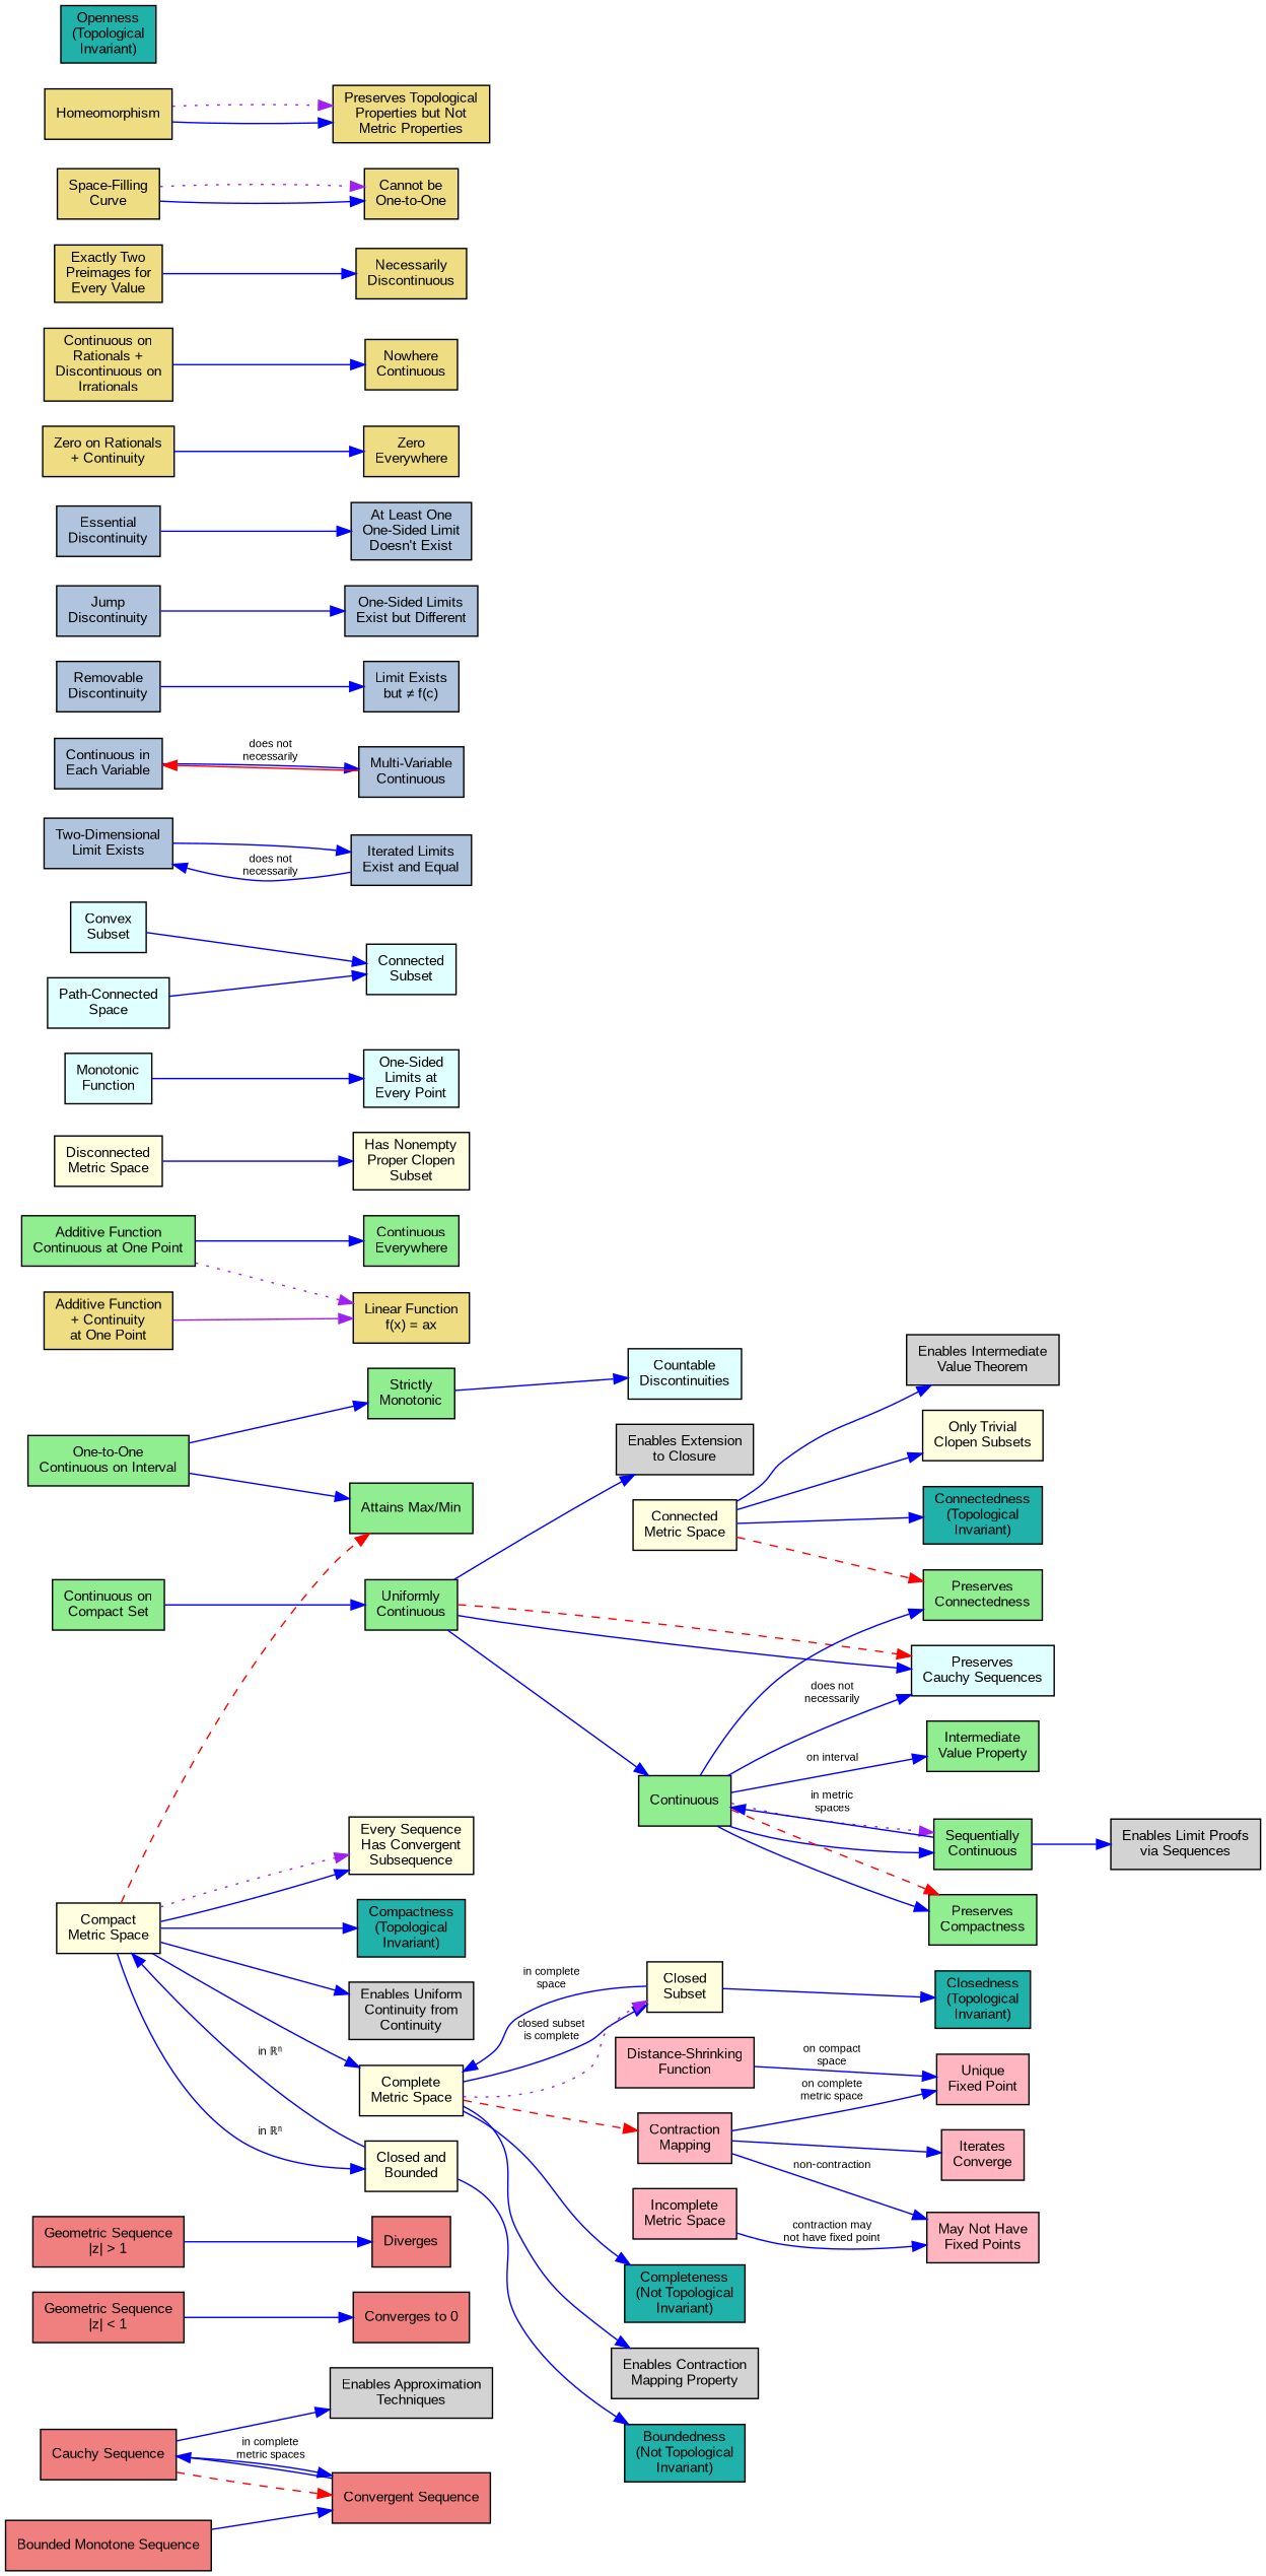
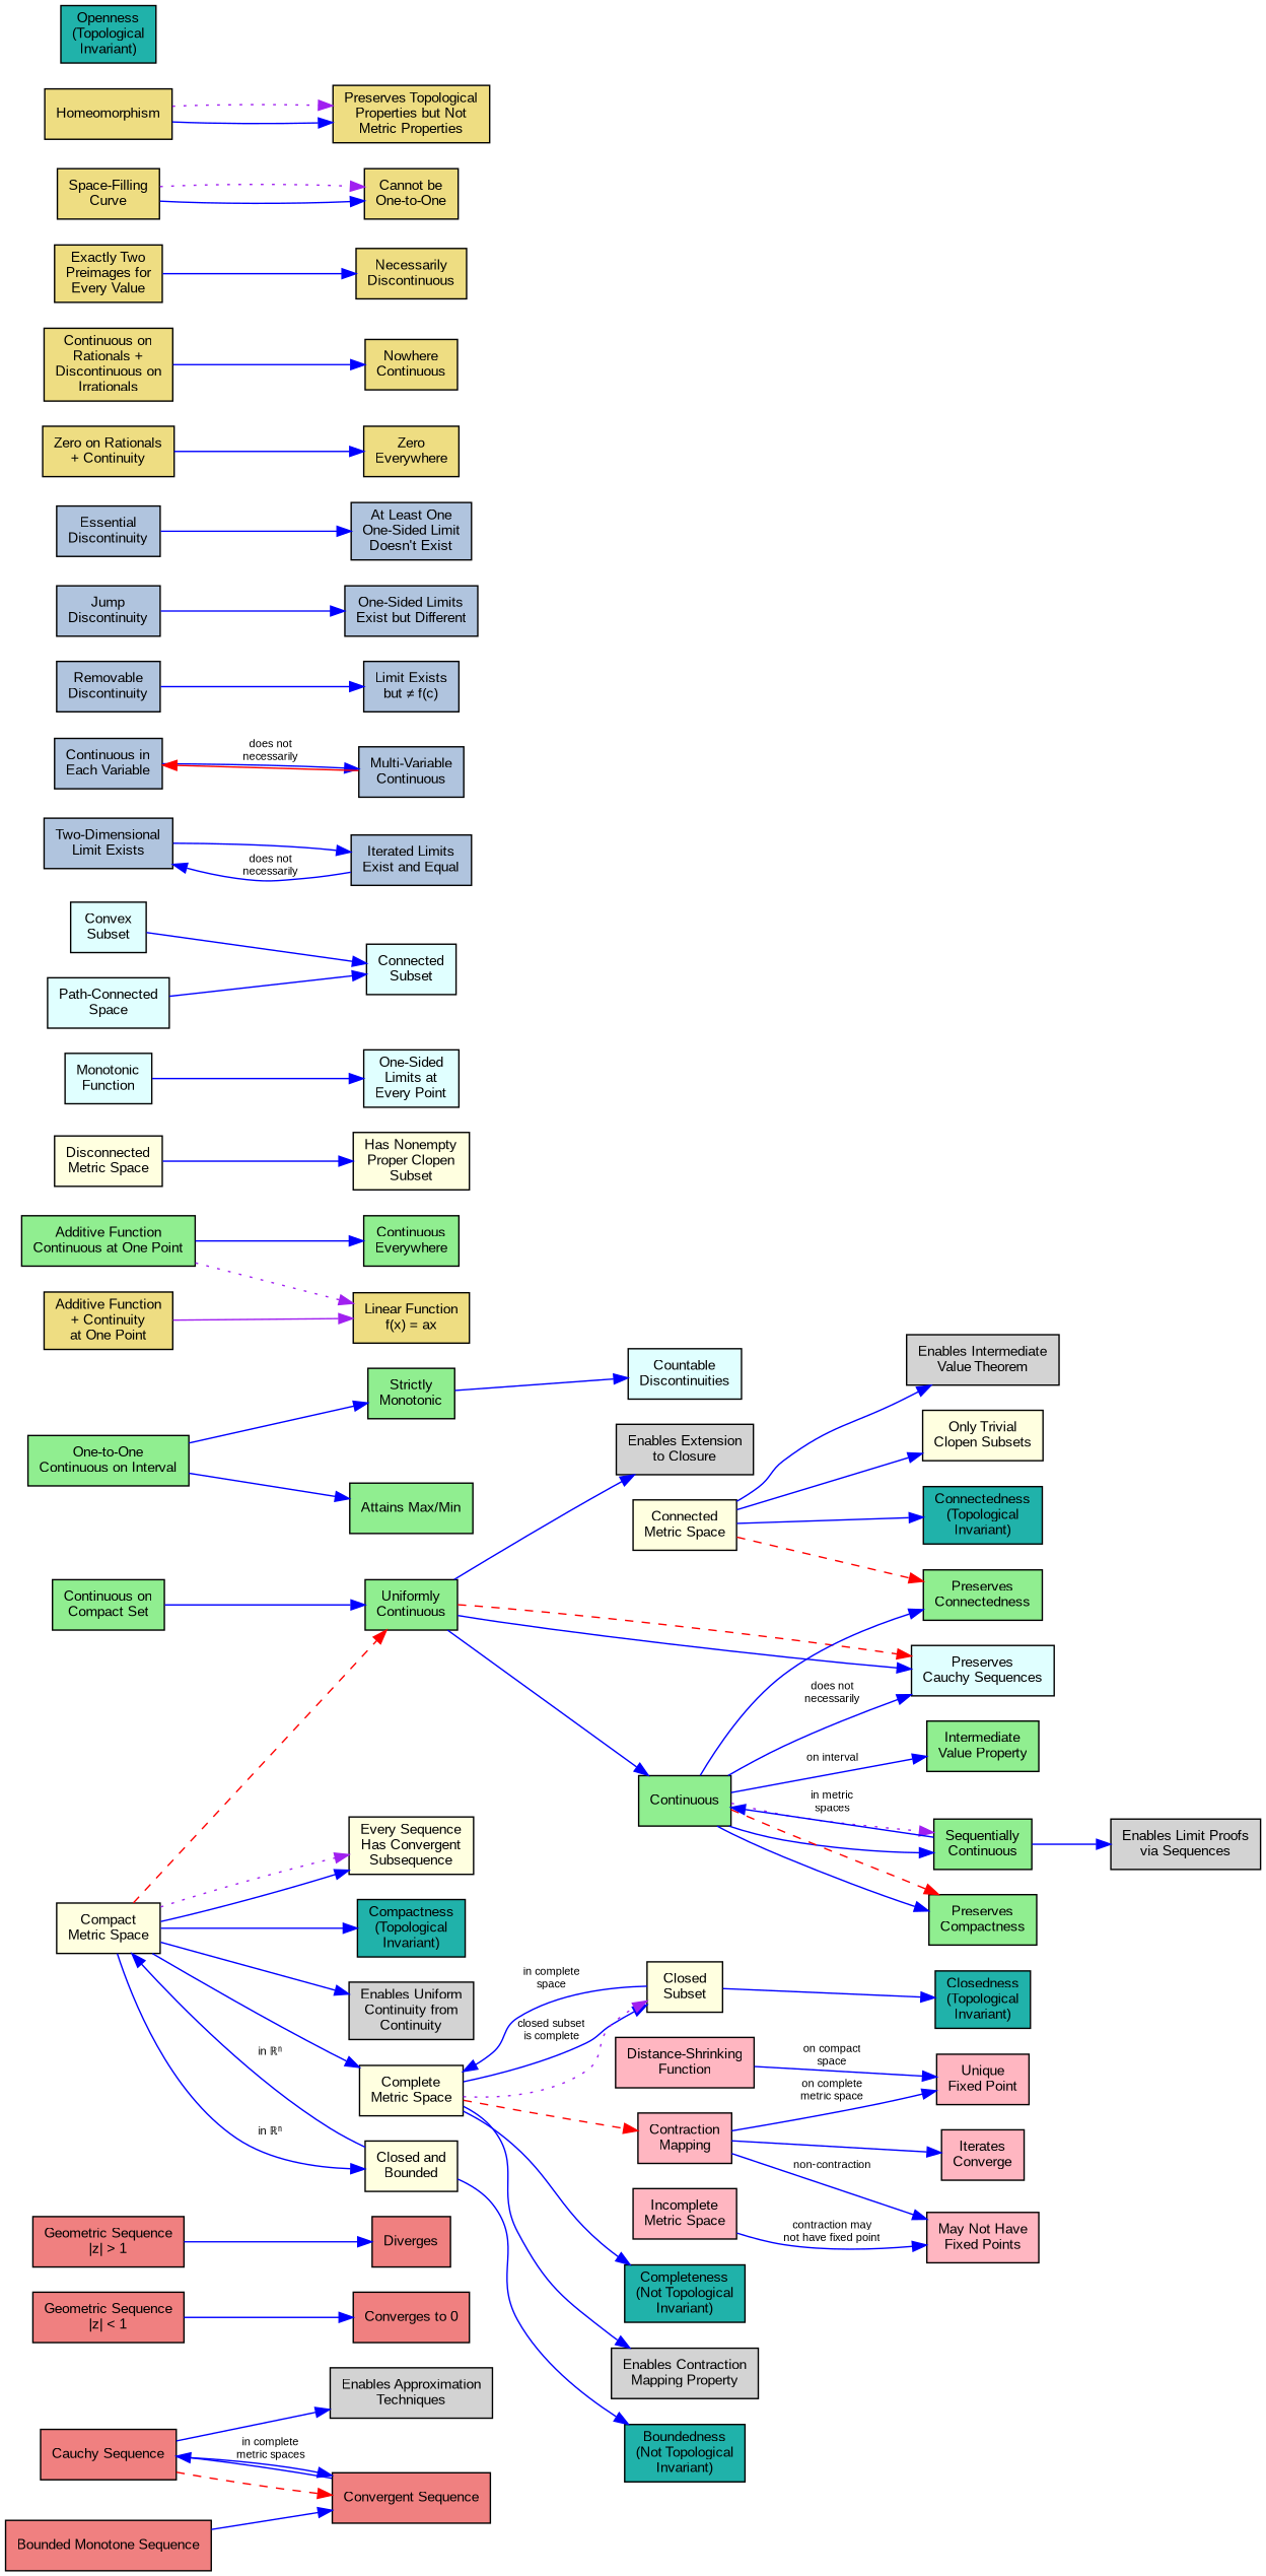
  digraph {
    rankdir=LR
    node [fillcolor=lightgreen fontname=Arial fontsize=10 shape=box style=filled]
    edge [color=blue fontname=Arial fontsize=8]
    n1 [fillcolor=lightcoral label="Cauchy Sequence"]
    n2 [fillcolor=lightcoral label="Convergent Sequence"]
    n3 [fillcolor=lightgray label="Enables Approximation\nTechniques"]
    n4 [fillcolor=lightcoral label="Bounded Monotone Sequence"]
    n5 [fillcolor=lightcoral label="Geometric Sequence\n|z| < 1"]
    n6 [fillcolor=lightcoral label="Converges to 0"]
    n7 [fillcolor=lightcoral label="Geometric Sequence\n|z| > 1"]
    n8 [fillcolor=lightcoral label=Diverges]
    n9 [label="Uniformly\nContinuous"]
    n10 [label=Continuous]
    n11 [fillcolor=lightcyan label="Preserves\nCauchy Sequences"]
    n12 [fillcolor=lightgray label="Enables Extension\nto Closure"]
    n13 [label="Sequentially\nContinuous"]
    n14 [label="Preserves\nConnectedness"]
    n15 [label="Preserves\nCompactness"]
    n16 [label="Intermediate\nValue Property"]
    n17 [fillcolor=lightgray label="Enables Limit Proofs\nvia Sequences"]
    n18 [label="Continuous on\nCompact Set"]
    n19 [label="Attains Max/Min"]
    n20 [label="Additive Function\nContinuous at One Point"]
    n21 [label="Continuous\nEverywhere"]
    n22 [fillcolor=lightgoldenrod label="Linear Function\nf(x) = ax"]
    n23 [label="One-to-One\nContinuous on Interval"]
    n24 [label="Strictly\nMonotonic"]
    n25 [fillcolor=lightcyan label="Countable\nDiscontinuities"]
    n26 [fillcolor=lightyellow label="Compact\nMetric Space"]
    n27 [fillcolor=lightyellow label="Complete\nMetric Space"]
    n28 [fillcolor=lightyellow label="Closed and\nBounded"]
    n29 [fillcolor=lightyellow label="Every Sequence\nHas Convergent\nSubsequence"]
    n30 [fillcolor=lightseagreen label="Compactness\n(Topological\nInvariant)"]
    n31 [fillcolor=lightgray label="Enables Uniform\nContinuity from\nContinuity"]
    n32 [fillcolor=lightyellow label="Closed\nSubset"]
    n33 [fillcolor=lightpink label="Contraction\nMapping"]
    n34 [fillcolor=lightseagreen label="Completeness\n(Not Topological\nInvariant)"]
    n35 [fillcolor=lightgray label="Enables Contraction\nMapping Property"]
    n36 [fillcolor=lightseagreen label="Boundedness\n(Not Topological\nInvariant)"]
    n37 [fillcolor=lightseagreen label="Closedness\n(Topological\nInvariant)"]
    n38 [fillcolor=lightpink label="Unique\nFixed Point"]
    n39 [fillcolor=lightpink label="Iterates\nConverge"]
    n40 [fillcolor=lightpink label="May Not Have\nFixed Points"]
    n41 [fillcolor=lightyellow label="Connected\nMetric Space"]
    n42 [fillcolor=lightyellow label="Only Trivial\nClopen Subsets"]
    n43 [fillcolor=lightseagreen label="Connectedness\n(Topological\nInvariant)"]
    n44 [fillcolor=lightgray label="Enables Intermediate\nValue Theorem"]
    n45 [fillcolor=lightyellow label="Disconnected\nMetric Space"]
    n46 [fillcolor=lightyellow label="Has Nonempty\nProper Clopen\nSubset"]
    n47 [fillcolor=lightcyan label="One-Sided\nLimits at\nEvery Point"]
    n48 [fillcolor=lightcyan label="Convex\nSubset"]
    n49 [fillcolor=lightcyan label="Connected\nSubset"]
    n50 [fillcolor=lightcyan label="Path-Connected\nSpace"]
    n51 [fillcolor=lightcyan label="Monotonic\nFunction"]
    n52 [fillcolor=lightpink label="Distance-Shrinking\nFunction"]
    n53 [fillcolor=lightpink label="Incomplete\nMetric Space"]
    n54 [fillcolor=lightsteelblue label="Two-Dimensional\nLimit Exists"]
    n55 [fillcolor=lightsteelblue label="Iterated Limits\nExist and Equal"]
    n56 [fillcolor=lightsteelblue label="Continuous in\nEach Variable"]
    n57 [fillcolor=lightsteelblue label="Multi-Variable\nContinuous"]
    n58 [fillcolor=lightsteelblue label="Removable\nDiscontinuity"]
    n59 [fillcolor=lightsteelblue label="Limit Exists\nbut ≠ f(c)"]
    n60 [fillcolor=lightsteelblue label="Jump\nDiscontinuity"]
    n61 [fillcolor=lightsteelblue label="One-Sided Limits\nExist but Different"]
    n62 [fillcolor=lightsteelblue label="Essential\nDiscontinuity"]
    n63 [fillcolor=lightsteelblue label="At Least One\nOne-Sided Limit\nDoesn't Exist"]
    n64 [fillcolor=lightgoldenrod label="Additive Function\n+ Continuity\nat One Point"]
    n65 [fillcolor=lightgoldenrod label="Zero on Rationals\n+ Continuity"]
    n66 [fillcolor=lightgoldenrod label="Zero\nEverywhere"]
    n67 [fillcolor=lightgoldenrod label="Continuous on\nRationals +\nDiscontinuous on\nIrrationals"]
    n68 [fillcolor=lightgoldenrod label="Nowhere\nContinuous"]
    n69 [fillcolor=lightgoldenrod label="Exactly Two\nPreimages for\nEvery Value"]
    n70 [fillcolor=lightgoldenrod label="Necessarily\nDiscontinuous"]
    n71 [fillcolor=lightgoldenrod label="Space-Filling\nCurve"]
    n72 [fillcolor=lightgoldenrod label="Cannot be\nOne-to-One"]
    n73 [fillcolor=lightgoldenrod label=Homeomorphism]
    n74 [fillcolor=lightgoldenrod label="Preserves Topological\nProperties but Not\nMetric Properties"]
    n75 [fillcolor=lightseagreen label="Openness\n(Topological\nInvariant)"]
    n1 -> n2 [label="in complete\nmetric spaces"]
    n1 -> n2 [color=red style=dashed]
    n1 -> n3
    n2 -> n1
    n4 -> n2
    n5 -> n6
    n7 -> n8
    n9 -> n10
    n9 -> n11
    n9 -> n11 [color=red style=dashed]
    n9 -> n12
    n10 -> n11 [label="does not\nnecessarily"]
    n10 -> n13
    n10 -> n13 [color=purple style=dotted]
    n10 -> n14
    n10 -> n15
    n10 -> n15 [color=red style=dashed]
    n10 -> n16 [label="on interval"]
    n13 -> n10 [label="in metric\nspaces"]
    n13 -> n17
    n18 -> n9
    n20 -> n21
    n20 -> n22 [color=purple style=dotted]
    n23 -> n19
    n23 -> n24
    n24 -> n25
-   n26 -> n19 [color=red style=dashed]
+   n26 -> n9 [color=red style=dashed]
    n26 -> n27
    n26 -> n28 [label="in ℝⁿ"]
    n26 -> n29
    n26 -> n29 [color=purple style=dotted]
    n26 -> n30
    n26 -> n31
    n27 -> n32 [label="closed subset\nis complete"]
    n27 -> n32 [color=purple style=dotted]
    n27 -> n33 [color=red style=dashed]
    n27 -> n34
    n27 -> n35
    n28 -> n26 [label="in ℝⁿ"]
    n28 -> n36
    n32 -> n27 [label="in complete\nspace"]
    n32 -> n37
    n33 -> n38 [label="on complete\nmetric space"]
    n33 -> n39
    n33 -> n40 [label="non-contraction"]
    n41 -> n14 [color=red style=dashed]
    n41 -> n42
    n41 -> n43
    n41 -> n44
    n45 -> n46
    n48 -> n49
    n50 -> n49
    n51 -> n47
    n52 -> n38 [label="on compact\nspace"]
    n53 -> n40 [label="contraction may\nnot have fixed point"]
    n54 -> n55
    n55 -> n54 [label="does not\nnecessarily"]
    n56 -> n57 [label="does not\nnecessarily"]
    n57 -> n56 [color=red]
    n58 -> n59
    n60 -> n61
    n62 -> n63
    n64 -> n22 [color=purple]
    n65 -> n66
    n67 -> n68
    n69 -> n70
    n71 -> n72
    n71 -> n72 [color=purple style=dotted]
    n73 -> n74
    n73 -> n74 [color=purple style=dotted]
  }
